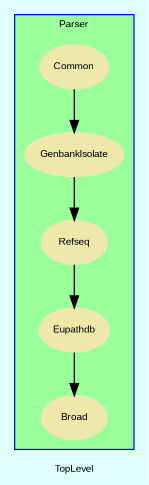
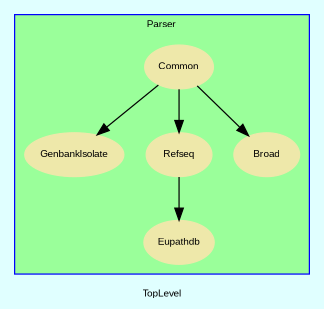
  digraph {
    bgcolor=lightcyan1
    compound=true
    fontname=Arial
    fontsize=8
    label=TopLevel
    node [color=palegoldenrod fontcolor=black fontname=Arial fontsize=8 shape=ellipse style=filled]
    n1 [label=Common]
    n2 [label=GenbankIsolate]
    n3 [label=Refseq]
    n4 [label=Broad]
    n5 [label=Eupathdb]
    subgraph cluster_1 {
      color=blue
      fillcolor=palegreen1
      label=Parser
      style=filled
      n1
      n2
      n3
      n4
      n5
    }
    n1 -> n2
-   n2 -> n3
-   n5 -> n4
+   n1 -> n3
+   n1 -> n4
    n3 -> n5
  }
